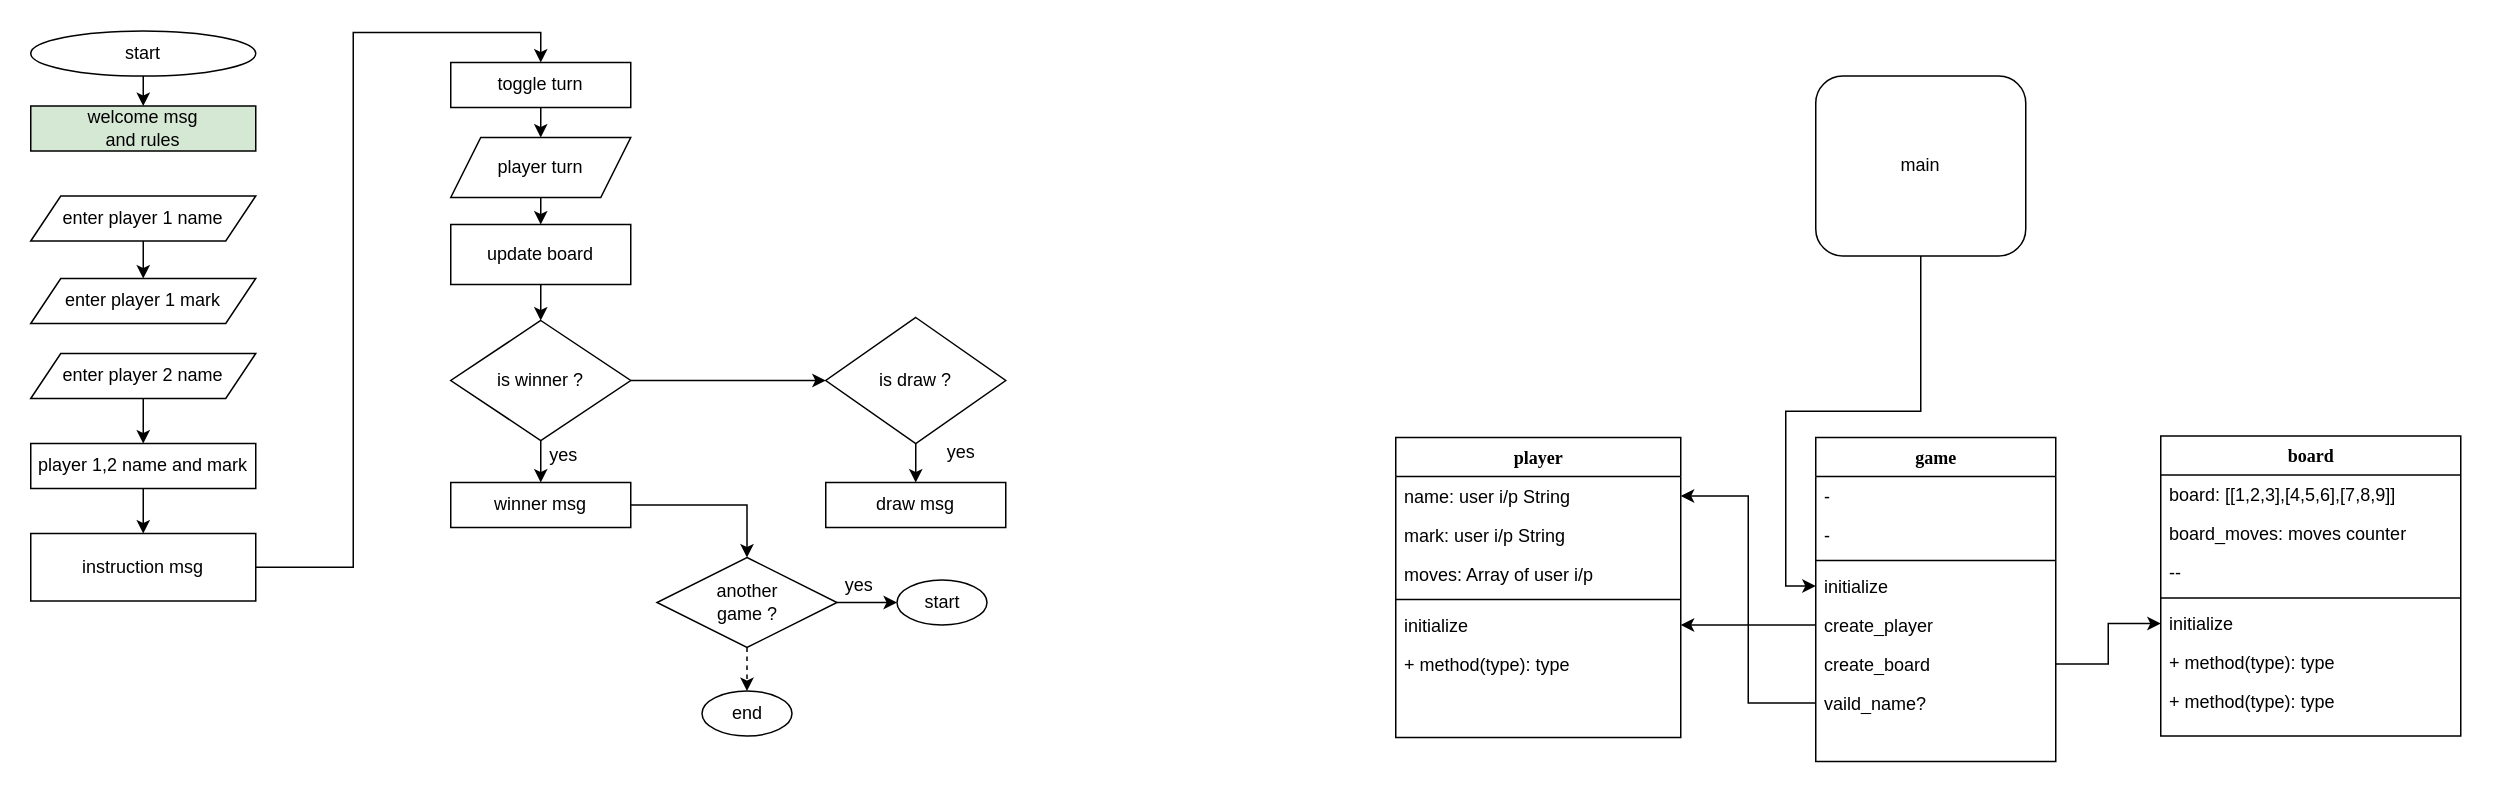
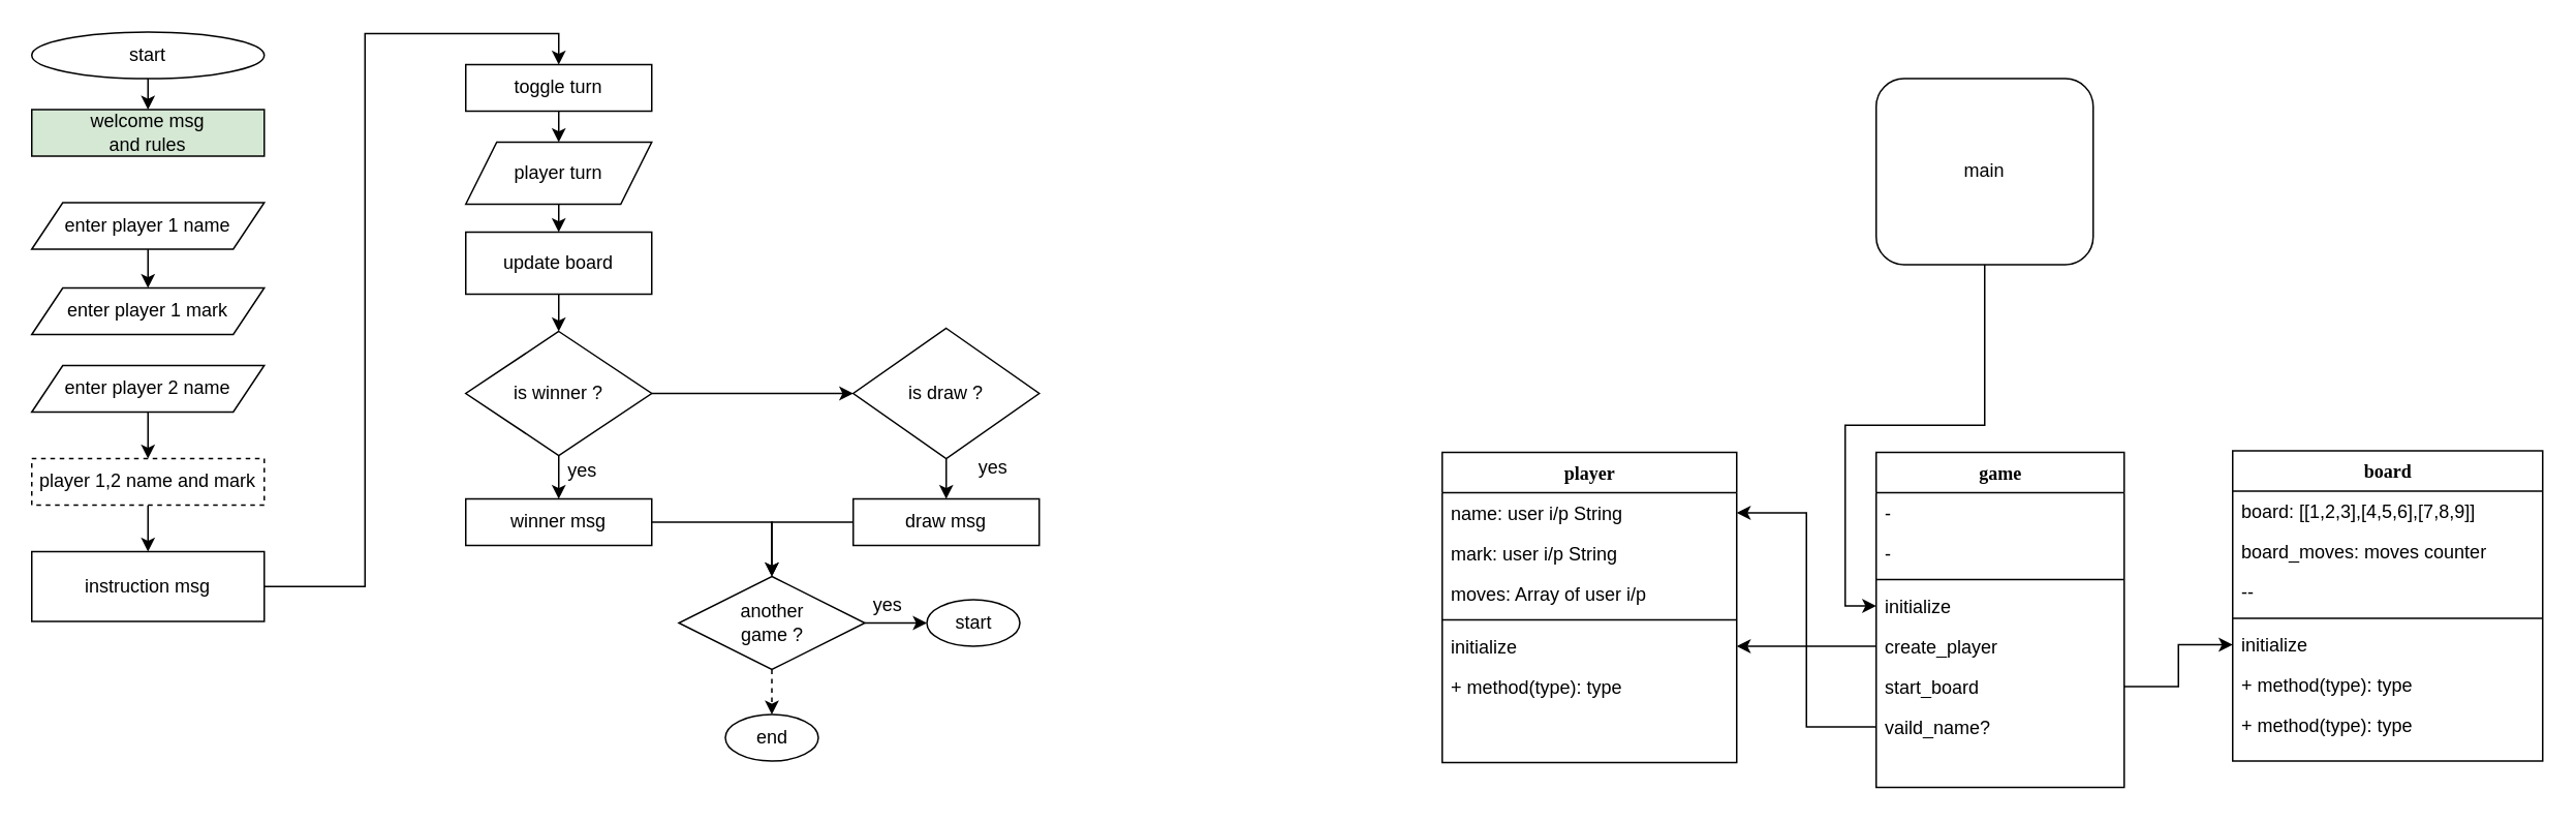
  <mxCell id="0" />
  <mxCell id="1" parent="0" />
  <mxCell id="2" value="player" style="swimlane;html=1;fontStyle=1;align=center;verticalAlign=top;childLayout=stackLayout;horizontal=1;startSize=26;horizontalStack=0;resizeParent=1;resizeLast=0;collapsible=1;marginBottom=0;swimlaneFillColor=#ffffff;rounded=0;shadow=0;comic=0;labelBackgroundColor=none;strokeWidth=1;fillColor=none;fontFamily=Verdana;fontSize=12" vertex="1" parent="1"><mxGeometry x="930" y="291" width="190" height="200" as="geometry"><mxRectangle x="490" y="260" width="70" height="26" as="alternateBounds" /></mxGeometry></mxCell>
  <mxCell id="3" value="name: user i/p String" style="text;html=1;strokeColor=none;fillColor=none;align=left;verticalAlign=top;spacingLeft=4;spacingRight=4;whiteSpace=wrap;overflow=hidden;rotatable=0;points=[[0,0.5],[1,0.5]];portConstraint=eastwest;" vertex="1" parent="2"><mxGeometry y="26" width="190" height="26" as="geometry" /></mxCell>
  <mxCell id="4" value="mark: user i/p&amp;nbsp;String" style="text;html=1;strokeColor=none;fillColor=none;align=left;verticalAlign=top;spacingLeft=4;spacingRight=4;whiteSpace=wrap;overflow=hidden;rotatable=0;points=[[0,0.5],[1,0.5]];portConstraint=eastwest;" vertex="1" parent="2"><mxGeometry y="52" width="190" height="26" as="geometry" /></mxCell>
  <mxCell id="5" value="moves: Array of user i/p" style="text;html=1;strokeColor=none;fillColor=none;align=left;verticalAlign=top;spacingLeft=4;spacingRight=4;whiteSpace=wrap;overflow=hidden;rotatable=0;points=[[0,0.5],[1,0.5]];portConstraint=eastwest;" vertex="1" parent="2"><mxGeometry y="78" width="190" height="26" as="geometry" /></mxCell>
  <mxCell id="6" value="" style="line;html=1;strokeWidth=1;fillColor=none;align=left;verticalAlign=middle;spacingTop=-1;spacingLeft=3;spacingRight=3;rotatable=0;labelPosition=right;points=[];portConstraint=eastwest;" vertex="1" parent="2"><mxGeometry y="104" width="190" height="8" as="geometry" /></mxCell>
  <mxCell id="7" value="initialize" style="text;html=1;strokeColor=none;fillColor=none;align=left;verticalAlign=top;spacingLeft=4;spacingRight=4;whiteSpace=wrap;overflow=hidden;rotatable=0;points=[[0,0.5],[1,0.5]];portConstraint=eastwest;" vertex="1" parent="2"><mxGeometry y="112" width="190" height="26" as="geometry" /></mxCell>
  <mxCell id="8" value="+ method(type): type" style="text;html=1;strokeColor=none;fillColor=none;align=left;verticalAlign=top;spacingLeft=4;spacingRight=4;whiteSpace=wrap;overflow=hidden;rotatable=0;points=[[0,0.5],[1,0.5]];portConstraint=eastwest;" vertex="1" parent="2"><mxGeometry y="138" width="190" height="26" as="geometry" /></mxCell>
  <mxCell id="9" value="board" style="swimlane;html=1;fontStyle=1;align=center;verticalAlign=top;childLayout=stackLayout;horizontal=1;startSize=26;horizontalStack=0;resizeParent=1;resizeLast=0;collapsible=1;marginBottom=0;swimlaneFillColor=#ffffff;rounded=0;shadow=0;comic=0;labelBackgroundColor=none;strokeWidth=1;fillColor=none;fontFamily=Verdana;fontSize=12" vertex="1" parent="1"><mxGeometry x="1440" y="290" width="200" height="200" as="geometry" /></mxCell>
  <mxCell id="10" value="board: [[1,2,3],[4,5,6],[7,8,9]]" style="text;html=1;strokeColor=none;fillColor=none;align=left;verticalAlign=top;spacingLeft=4;spacingRight=4;whiteSpace=wrap;overflow=hidden;rotatable=0;points=[[0,0.5],[1,0.5]];portConstraint=eastwest;" vertex="1" parent="9"><mxGeometry y="26" width="200" height="26" as="geometry" /></mxCell>
  <mxCell id="11" value="board_moves: moves counter" style="text;html=1;strokeColor=none;fillColor=none;align=left;verticalAlign=top;spacingLeft=4;spacingRight=4;whiteSpace=wrap;overflow=hidden;rotatable=0;points=[[0,0.5],[1,0.5]];portConstraint=eastwest;" vertex="1" parent="9"><mxGeometry y="52" width="200" height="26" as="geometry" /></mxCell>
  <mxCell id="12" value="--" style="text;html=1;strokeColor=none;fillColor=none;align=left;verticalAlign=top;spacingLeft=4;spacingRight=4;whiteSpace=wrap;overflow=hidden;rotatable=0;points=[[0,0.5],[1,0.5]];portConstraint=eastwest;" vertex="1" parent="9"><mxGeometry y="78" width="200" height="26" as="geometry" /></mxCell>
  <mxCell id="13" value="" style="line;html=1;strokeWidth=1;fillColor=none;align=left;verticalAlign=middle;spacingTop=-1;spacingLeft=3;spacingRight=3;rotatable=0;labelPosition=right;points=[];portConstraint=eastwest;" vertex="1" parent="9"><mxGeometry y="104" width="200" height="8" as="geometry" /></mxCell>
  <mxCell id="14" value="initialize" style="text;html=1;strokeColor=none;fillColor=none;align=left;verticalAlign=top;spacingLeft=4;spacingRight=4;whiteSpace=wrap;overflow=hidden;rotatable=0;points=[[0,0.5],[1,0.5]];portConstraint=eastwest;" vertex="1" parent="9"><mxGeometry y="112" width="200" height="26" as="geometry" /></mxCell>
  <mxCell id="15" value="+ method(type): type" style="text;html=1;strokeColor=none;fillColor=none;align=left;verticalAlign=top;spacingLeft=4;spacingRight=4;whiteSpace=wrap;overflow=hidden;rotatable=0;points=[[0,0.5],[1,0.5]];portConstraint=eastwest;" vertex="1" parent="9"><mxGeometry y="138" width="200" height="26" as="geometry" /></mxCell>
  <mxCell id="16" value="+ method(type): type" style="text;html=1;strokeColor=none;fillColor=none;align=left;verticalAlign=top;spacingLeft=4;spacingRight=4;whiteSpace=wrap;overflow=hidden;rotatable=0;points=[[0,0.5],[1,0.5]];portConstraint=eastwest;" vertex="1" parent="9"><mxGeometry y="164" width="200" height="26" as="geometry" /></mxCell>
  <mxCell id="17" value="game&lt;br&gt;" style="swimlane;html=1;fontStyle=1;align=center;verticalAlign=top;childLayout=stackLayout;horizontal=1;startSize=26;horizontalStack=0;resizeParent=1;resizeLast=0;collapsible=1;marginBottom=0;swimlaneFillColor=#ffffff;rounded=0;shadow=0;comic=0;labelBackgroundColor=none;strokeWidth=1;fillColor=none;fontFamily=Verdana;fontSize=12" vertex="1" parent="1"><mxGeometry x="1210" y="291" width="160" height="216" as="geometry" /></mxCell>
  <mxCell id="18" value="-" style="text;html=1;strokeColor=none;fillColor=none;align=left;verticalAlign=top;spacingLeft=4;spacingRight=4;whiteSpace=wrap;overflow=hidden;rotatable=0;points=[[0,0.5],[1,0.5]];portConstraint=eastwest;" vertex="1" parent="17"><mxGeometry y="26" width="160" height="26" as="geometry" /></mxCell>
  <mxCell id="19" value="-" style="text;html=1;strokeColor=none;fillColor=none;align=left;verticalAlign=top;spacingLeft=4;spacingRight=4;whiteSpace=wrap;overflow=hidden;rotatable=0;points=[[0,0.5],[1,0.5]];portConstraint=eastwest;" vertex="1" parent="17"><mxGeometry y="52" width="160" height="26" as="geometry" /></mxCell>
  <mxCell id="20" value="" style="line;html=1;strokeWidth=1;fillColor=none;align=left;verticalAlign=middle;spacingTop=-1;spacingLeft=3;spacingRight=3;rotatable=0;labelPosition=right;points=[];portConstraint=eastwest;" vertex="1" parent="17"><mxGeometry y="78" width="160" height="8" as="geometry" /></mxCell>
  <mxCell id="21" value="initialize" style="text;html=1;strokeColor=none;fillColor=none;align=left;verticalAlign=top;spacingLeft=4;spacingRight=4;whiteSpace=wrap;overflow=hidden;rotatable=0;points=[[0,0.5],[1,0.5]];portConstraint=eastwest;" vertex="1" parent="17"><mxGeometry y="86" width="160" height="26" as="geometry" /></mxCell>
  <mxCell id="22" value="create_player" style="text;html=1;strokeColor=none;fillColor=none;align=left;verticalAlign=top;spacingLeft=4;spacingRight=4;whiteSpace=wrap;overflow=hidden;rotatable=0;points=[[0,0.5],[1,0.5]];portConstraint=eastwest;" vertex="1" parent="17"><mxGeometry y="112" width="160" height="26" as="geometry" /></mxCell>
- <mxCell id="23" value="create_board" style="text;html=1;strokeColor=none;fillColor=none;align=left;verticalAlign=top;spacingLeft=4;spacingRight=4;whiteSpace=wrap;overflow=hidden;rotatable=0;points=[[0,0.5],[1,0.5]];portConstraint=eastwest;" vertex="1" parent="17"><mxGeometry y="138" width="160" height="26" as="geometry" /></mxCell>
+ <mxCell id="23" value="start_board" style="text;html=1;strokeColor=none;fillColor=none;align=left;verticalAlign=top;spacingLeft=4;spacingRight=4;whiteSpace=wrap;overflow=hidden;rotatable=0;points=[[0,0.5],[1,0.5]];portConstraint=eastwest;" vertex="1" parent="17"><mxGeometry y="138" width="160" height="26" as="geometry" /></mxCell>
  <mxCell id="24" value="vaild_name?" style="text;html=1;strokeColor=none;fillColor=none;align=left;verticalAlign=top;spacingLeft=4;spacingRight=4;whiteSpace=wrap;overflow=hidden;rotatable=0;points=[[0,0.5],[1,0.5]];portConstraint=eastwest;" vertex="1" parent="17"><mxGeometry y="164" width="160" height="26" as="geometry" /></mxCell>
  <mxCell id="25" style="edgeStyle=orthogonalEdgeStyle;rounded=0;orthogonalLoop=1;jettySize=auto;html=1;exitX=0.5;exitY=1;exitDx=0;exitDy=0;entryX=0.5;entryY=0;entryDx=0;entryDy=0;" edge="1" parent="1" source="26" target="27"><mxGeometry relative="1" as="geometry" /></mxCell>
  <mxCell id="26" value="start" style="ellipse;whiteSpace=wrap;html=1;direction=east;" vertex="1" parent="1"><mxGeometry x="20" y="20" width="150" height="30" as="geometry" /></mxCell>
  <mxCell id="27" value="welcome msg&lt;br&gt;and rules" style="whiteSpace=wrap;html=1;direction=east;fillColor=#d5e8d4;" vertex="1" parent="1"><mxGeometry x="20" y="70" width="150" height="30" as="geometry" /></mxCell>
  <mxCell id="28" style="edgeStyle=orthogonalEdgeStyle;rounded=0;orthogonalLoop=1;jettySize=auto;html=1;exitX=0.5;exitY=1;exitDx=0;exitDy=0;entryX=0.5;entryY=0;entryDx=0;entryDy=0;" edge="1" parent="1" source="29" target="30"><mxGeometry relative="1" as="geometry"><Array as="points"><mxPoint x="95" y="180" /><mxPoint x="95" y="180" /></Array></mxGeometry></mxCell>
  <mxCell id="29" value="enter player 1 name" style="shape=parallelogram;perimeter=parallelogramPerimeter;whiteSpace=wrap;html=1;fixedSize=1;direction=east;" vertex="1" parent="1"><mxGeometry x="20" y="130" width="150" height="30" as="geometry" /></mxCell>
  <mxCell id="30" value="enter player 1 mark" style="shape=parallelogram;perimeter=parallelogramPerimeter;whiteSpace=wrap;html=1;fixedSize=1;direction=east;size=20;" vertex="1" parent="1"><mxGeometry x="20" y="185" width="150" height="30" as="geometry" /></mxCell>
  <mxCell id="31" style="edgeStyle=orthogonalEdgeStyle;rounded=0;orthogonalLoop=1;jettySize=auto;html=1;exitX=0.5;exitY=1;exitDx=0;exitDy=0;entryX=0.5;entryY=0;entryDx=0;entryDy=0;" edge="1" parent="1" source="32" target="36"><mxGeometry relative="1" as="geometry"><mxPoint x="315" y="239" as="targetPoint" /></mxGeometry></mxCell>
- <mxCell id="32" value="player 1,2 name and mark" style="whiteSpace=wrap;html=1;direction=east;" vertex="1" parent="1"><mxGeometry x="20" y="295" width="150" height="30" as="geometry" /></mxCell>
+ <mxCell id="32" value="player 1,2 name and mark" style="whiteSpace=wrap;html=1;direction=east;dashed=1;" vertex="1" parent="1"><mxGeometry x="20" y="295" width="150" height="30" as="geometry" /></mxCell>
  <mxCell id="33" value="enter player 2 name" style="shape=parallelogram;perimeter=parallelogramPerimeter;whiteSpace=wrap;html=1;fixedSize=1;direction=east;" vertex="1" parent="1"><mxGeometry x="20" y="235" width="150" height="30" as="geometry" /></mxCell>
  <mxCell id="34" style="edgeStyle=orthogonalEdgeStyle;rounded=0;orthogonalLoop=1;jettySize=auto;html=1;exitX=0.5;exitY=1;exitDx=0;exitDy=0;entryX=0.5;entryY=0;entryDx=0;entryDy=0;" edge="1" parent="1" target="32"><mxGeometry relative="1" as="geometry"><mxPoint x="95" y="265" as="sourcePoint" /><mxPoint x="95" y="290" as="targetPoint" /></mxGeometry></mxCell>
  <mxCell id="35" style="edgeStyle=orthogonalEdgeStyle;rounded=0;orthogonalLoop=1;jettySize=auto;html=1;entryX=0.5;entryY=0;entryDx=0;entryDy=0;" edge="1" parent="1" source="36" target="59"><mxGeometry relative="1" as="geometry" /></mxCell>
  <mxCell id="36" value="instruction msg" style="whiteSpace=wrap;html=1;direction=east;" vertex="1" parent="1"><mxGeometry x="20" y="355" width="150" height="45" as="geometry" /></mxCell>
  <mxCell id="37" style="edgeStyle=orthogonalEdgeStyle;rounded=0;orthogonalLoop=1;jettySize=auto;html=1;exitX=0.5;exitY=1;exitDx=0;exitDy=0;entryX=0.5;entryY=0;entryDx=0;entryDy=0;" edge="1" parent="1" target="40"><mxGeometry relative="1" as="geometry"><mxPoint x="360" y="129" as="sourcePoint" /></mxGeometry></mxCell>
  <mxCell id="38" value="player turn" style="shape=parallelogram;perimeter=parallelogramPerimeter;whiteSpace=wrap;html=1;fixedSize=1;" vertex="1" parent="1"><mxGeometry x="300" y="91" width="120" height="40" as="geometry" /></mxCell>
  <mxCell id="39" style="edgeStyle=orthogonalEdgeStyle;rounded=0;orthogonalLoop=1;jettySize=auto;html=1;" edge="1" parent="1" source="40" target="43"><mxGeometry relative="1" as="geometry" /></mxCell>
  <mxCell id="40" value="update board&lt;br&gt;" style="whiteSpace=wrap;html=1;" vertex="1" parent="1"><mxGeometry x="300" y="149" width="120" height="40" as="geometry" /></mxCell>
  <mxCell id="41" value="" style="edgeStyle=orthogonalEdgeStyle;rounded=0;orthogonalLoop=1;jettySize=auto;html=1;" edge="1" parent="1" source="43" target="45"><mxGeometry relative="1" as="geometry" /></mxCell>
  <mxCell id="42" style="edgeStyle=orthogonalEdgeStyle;rounded=0;orthogonalLoop=1;jettySize=auto;html=1;entryX=0;entryY=0.5;entryDx=0;entryDy=0;" edge="1" parent="1" source="43" target="54"><mxGeometry relative="1" as="geometry" /></mxCell>
  <mxCell id="43" value="is winner ?" style="rhombus;whiteSpace=wrap;html=1;" vertex="1" parent="1"><mxGeometry x="300" y="213" width="120" height="80" as="geometry" /></mxCell>
  <mxCell id="44" style="edgeStyle=orthogonalEdgeStyle;rounded=0;orthogonalLoop=1;jettySize=auto;html=1;entryX=0.5;entryY=0;entryDx=0;entryDy=0;" edge="1" parent="1" source="45" target="48"><mxGeometry relative="1" as="geometry" /></mxCell>
  <mxCell id="45" value="winner msg" style="whiteSpace=wrap;html=1;" vertex="1" parent="1"><mxGeometry x="300" y="321" width="120" height="30" as="geometry" /></mxCell>
  <mxCell id="46" value="" style="edgeStyle=orthogonalEdgeStyle;rounded=0;orthogonalLoop=1;jettySize=auto;html=1;entryX=0;entryY=0.5;entryDx=0;entryDy=0;" edge="1" parent="1" source="48" target="49"><mxGeometry relative="1" as="geometry"><mxPoint x="597.5" y="426" as="targetPoint" /></mxGeometry></mxCell>
  <mxCell id="47" style="edgeStyle=orthogonalEdgeStyle;rounded=0;orthogonalLoop=1;jettySize=auto;html=1;exitX=0.5;exitY=1;exitDx=0;exitDy=0;entryX=0.5;entryY=0;entryDx=0;entryDy=0;dashed=1;" edge="1" parent="1" source="48" target="50"><mxGeometry relative="1" as="geometry"><mxPoint x="497" y="451" as="targetPoint" /></mxGeometry></mxCell>
  <mxCell id="48" value="another &lt;br&gt;game ?" style="rhombus;whiteSpace=wrap;html=1;" vertex="1" parent="1"><mxGeometry x="437.5" y="371" width="120" height="60" as="geometry" /></mxCell>
  <mxCell id="49" value="start" style="ellipse;whiteSpace=wrap;html=1;" vertex="1" parent="1"><mxGeometry x="597.5" y="386" width="60" height="30" as="geometry" /></mxCell>
  <mxCell id="50" value="end" style="ellipse;whiteSpace=wrap;html=1;" vertex="1" parent="1"><mxGeometry x="467.5" y="460" width="60" height="30" as="geometry" /></mxCell>
  <mxCell id="51" value="yes" style="text;html=1;align=center;verticalAlign=middle;resizable=0;points=[];autosize=1;" vertex="1" parent="1"><mxGeometry x="556.5" y="380" width="30" height="20" as="geometry" /></mxCell>
  <mxCell id="52" value="yes" style="text;html=1;align=center;verticalAlign=middle;resizable=0;points=[];autosize=1;" vertex="1" parent="1"><mxGeometry x="360" y="293" width="30" height="20" as="geometry" /></mxCell>
  <mxCell id="53" style="edgeStyle=orthogonalEdgeStyle;rounded=0;orthogonalLoop=1;jettySize=auto;html=1;entryX=0.5;entryY=0;entryDx=0;entryDy=0;" edge="1" parent="1" source="54" target="61"><mxGeometry relative="1" as="geometry"><mxPoint x="610" y="321" as="targetPoint" /></mxGeometry></mxCell>
  <mxCell id="54" value="is draw ?" style="rhombus;whiteSpace=wrap;html=1;" vertex="1" parent="1"><mxGeometry x="550" y="211" width="120" height="84" as="geometry" /></mxCell>
  <mxCell id="55" style="edgeStyle=orthogonalEdgeStyle;rounded=0;orthogonalLoop=1;jettySize=auto;html=1;" edge="1" parent="1" source="56" target="21"><mxGeometry relative="1" as="geometry" /></mxCell>
  <mxCell id="56" value="main&lt;br&gt;" style="whiteSpace=wrap;html=1;rounded=1;" vertex="1" parent="1"><mxGeometry x="1210" y="50" width="140" height="120" as="geometry" /></mxCell>
  <mxCell id="57" style="edgeStyle=orthogonalEdgeStyle;rounded=0;orthogonalLoop=1;jettySize=auto;html=1;" edge="1" parent="1" source="22" target="7"><mxGeometry relative="1" as="geometry" /></mxCell>
  <mxCell id="58" style="edgeStyle=orthogonalEdgeStyle;rounded=0;orthogonalLoop=1;jettySize=auto;html=1;exitX=0.5;exitY=1;exitDx=0;exitDy=0;entryX=0.5;entryY=0;entryDx=0;entryDy=0;" edge="1" parent="1" source="59" target="38"><mxGeometry relative="1" as="geometry" /></mxCell>
  <mxCell id="59" value="toggle turn" style="rounded=0;whiteSpace=wrap;html=1;" vertex="1" parent="1"><mxGeometry x="300" y="41" width="120" height="30" as="geometry" /></mxCell>
+ <mxCell id="60" style="edgeStyle=orthogonalEdgeStyle;rounded=0;orthogonalLoop=1;jettySize=auto;html=1;exitX=0;exitY=0.5;exitDx=0;exitDy=0;entryX=0.5;entryY=0;entryDx=0;entryDy=0;" edge="1" parent="1" source="61" target="48"><mxGeometry relative="1" as="geometry" /></mxCell>
  <mxCell id="61" value="draw msg" style="rounded=0;whiteSpace=wrap;html=1;" vertex="1" parent="1"><mxGeometry x="550" y="321" width="120" height="30" as="geometry" /></mxCell>
  <mxCell id="62" value="yes" style="text;html=1;align=center;verticalAlign=middle;resizable=0;points=[];autosize=1;" vertex="1" parent="1"><mxGeometry x="625" y="291" width="30" height="20" as="geometry" /></mxCell>
  <mxCell id="63" style="edgeStyle=orthogonalEdgeStyle;rounded=0;orthogonalLoop=1;jettySize=auto;html=1;entryX=0;entryY=0.5;entryDx=0;entryDy=0;" edge="1" parent="1" source="23" target="14"><mxGeometry relative="1" as="geometry" /></mxCell>
  <mxCell id="64" style="edgeStyle=orthogonalEdgeStyle;rounded=0;orthogonalLoop=1;jettySize=auto;html=1;entryX=1;entryY=0.5;entryDx=0;entryDy=0;" edge="1" parent="1" source="24" target="3"><mxGeometry relative="1" as="geometry" /></mxCell>
